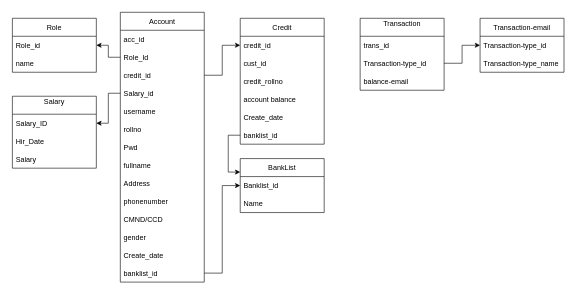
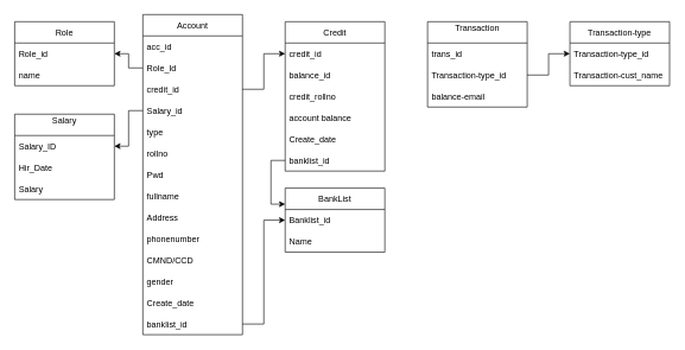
  <mxCell id="0" />
  <mxCell id="1" parent="0" />
  <mxCell id="2" value="Role" style="swimlane;fontStyle=0;childLayout=stackLayout;horizontal=1;startSize=30;horizontalStack=0;resizeParent=1;resizeParentMax=0;resizeLast=0;collapsible=1;marginBottom=0;" vertex="1" parent="1"><mxGeometry x="20" y="30" width="140" height="90" as="geometry" /></mxCell>
  <mxCell id="3" value="Role_id" style="text;strokeColor=none;fillColor=none;align=left;verticalAlign=middle;spacingLeft=4;spacingRight=4;overflow=hidden;points=[[0,0.5],[1,0.5]];portConstraint=eastwest;rotatable=0;" vertex="1" parent="2"><mxGeometry y="30" width="140" height="30" as="geometry" /></mxCell>
  <mxCell id="4" value="name" style="text;strokeColor=none;fillColor=none;align=left;verticalAlign=middle;spacingLeft=4;spacingRight=4;overflow=hidden;points=[[0,0.5],[1,0.5]];portConstraint=eastwest;rotatable=0;" vertex="1" parent="2"><mxGeometry y="60" width="140" height="30" as="geometry" /></mxCell>
  <mxCell id="5" value="Account" style="swimlane;fontStyle=0;childLayout=stackLayout;horizontal=1;startSize=30;horizontalStack=0;resizeParent=1;resizeParentMax=0;resizeLast=0;collapsible=1;marginBottom=0;" vertex="1" parent="1"><mxGeometry x="200" y="20" width="140" height="450" as="geometry" /></mxCell>
  <mxCell id="6" value="acc_id" style="text;strokeColor=none;fillColor=none;align=left;verticalAlign=middle;spacingLeft=4;spacingRight=4;overflow=hidden;points=[[0,0.5],[1,0.5]];portConstraint=eastwest;rotatable=0;" vertex="1" parent="5"><mxGeometry y="30" width="140" height="30" as="geometry" /></mxCell>
  <mxCell id="7" value="Role_Id" style="text;strokeColor=none;fillColor=none;align=left;verticalAlign=middle;spacingLeft=4;spacingRight=4;overflow=hidden;points=[[0,0.5],[1,0.5]];portConstraint=eastwest;rotatable=0;" vertex="1" parent="5"><mxGeometry y="60" width="140" height="30" as="geometry" /></mxCell>
  <mxCell id="8" value="credit_id" style="text;strokeColor=none;fillColor=none;align=left;verticalAlign=middle;spacingLeft=4;spacingRight=4;overflow=hidden;points=[[0,0.5],[1,0.5]];portConstraint=eastwest;rotatable=0;" vertex="1" parent="5"><mxGeometry y="90" width="140" height="30" as="geometry" /></mxCell>
  <mxCell id="9" value="Salary_id" style="text;strokeColor=none;fillColor=none;align=left;verticalAlign=middle;spacingLeft=4;spacingRight=4;overflow=hidden;points=[[0,0.5],[1,0.5]];portConstraint=eastwest;rotatable=0;" vertex="1" parent="5"><mxGeometry y="120" width="140" height="30" as="geometry" /></mxCell>
- <mxCell id="10" value="username" style="text;strokeColor=none;fillColor=none;align=left;verticalAlign=middle;spacingLeft=4;spacingRight=4;overflow=hidden;points=[[0,0.5],[1,0.5]];portConstraint=eastwest;rotatable=0;" vertex="1" parent="5"><mxGeometry y="150" width="140" height="30" as="geometry" /></mxCell>
+ <mxCell id="10" value="type" style="text;strokeColor=none;fillColor=none;align=left;verticalAlign=middle;spacingLeft=4;spacingRight=4;overflow=hidden;points=[[0,0.5],[1,0.5]];portConstraint=eastwest;rotatable=0;" vertex="1" parent="5"><mxGeometry y="150" width="140" height="30" as="geometry" /></mxCell>
  <mxCell id="11" value="rollno" style="text;strokeColor=none;fillColor=none;align=left;verticalAlign=middle;spacingLeft=4;spacingRight=4;overflow=hidden;points=[[0,0.5],[1,0.5]];portConstraint=eastwest;rotatable=0;" vertex="1" parent="5"><mxGeometry y="180" width="140" height="30" as="geometry" /></mxCell>
  <mxCell id="12" value="Pwd" style="text;strokeColor=none;fillColor=none;align=left;verticalAlign=middle;spacingLeft=4;spacingRight=4;overflow=hidden;points=[[0,0.5],[1,0.5]];portConstraint=eastwest;rotatable=0;" vertex="1" parent="5"><mxGeometry y="210" width="140" height="30" as="geometry" /></mxCell>
  <mxCell id="13" value="fullname" style="text;strokeColor=none;fillColor=none;align=left;verticalAlign=middle;spacingLeft=4;spacingRight=4;overflow=hidden;points=[[0,0.5],[1,0.5]];portConstraint=eastwest;rotatable=0;" vertex="1" parent="5"><mxGeometry y="240" width="140" height="30" as="geometry" /></mxCell>
  <mxCell id="14" value="Address" style="text;strokeColor=none;fillColor=none;align=left;verticalAlign=middle;spacingLeft=4;spacingRight=4;overflow=hidden;points=[[0,0.5],[1,0.5]];portConstraint=eastwest;rotatable=0;" vertex="1" parent="5"><mxGeometry y="270" width="140" height="30" as="geometry" /></mxCell>
  <mxCell id="15" value="phonenumber" style="text;strokeColor=none;fillColor=none;align=left;verticalAlign=middle;spacingLeft=4;spacingRight=4;overflow=hidden;points=[[0,0.5],[1,0.5]];portConstraint=eastwest;rotatable=0;" vertex="1" parent="5"><mxGeometry y="300" width="140" height="30" as="geometry" /></mxCell>
  <mxCell id="16" value="CMND/CCD" style="text;strokeColor=none;fillColor=none;align=left;verticalAlign=middle;spacingLeft=4;spacingRight=4;overflow=hidden;points=[[0,0.5],[1,0.5]];portConstraint=eastwest;rotatable=0;" vertex="1" parent="5"><mxGeometry y="330" width="140" height="30" as="geometry" /></mxCell>
  <mxCell id="17" value="gender" style="text;strokeColor=none;fillColor=none;align=left;verticalAlign=middle;spacingLeft=4;spacingRight=4;overflow=hidden;points=[[0,0.5],[1,0.5]];portConstraint=eastwest;rotatable=0;" vertex="1" parent="5"><mxGeometry y="360" width="140" height="30" as="geometry" /></mxCell>
  <mxCell id="18" value="Create_date" style="text;strokeColor=none;fillColor=none;align=left;verticalAlign=middle;spacingLeft=4;spacingRight=4;overflow=hidden;points=[[0,0.5],[1,0.5]];portConstraint=eastwest;rotatable=0;" vertex="1" parent="5"><mxGeometry y="390" width="140" height="30" as="geometry" /></mxCell>
  <mxCell id="19" value="banklist_id" style="text;strokeColor=none;fillColor=none;align=left;verticalAlign=middle;spacingLeft=4;spacingRight=4;overflow=hidden;points=[[0,0.5],[1,0.5]];portConstraint=eastwest;rotatable=0;" vertex="1" parent="5"><mxGeometry y="420" width="140" height="30" as="geometry" /></mxCell>
  <mxCell id="20" value="Transaction&#10;" style="swimlane;fontStyle=0;childLayout=stackLayout;horizontal=1;startSize=30;horizontalStack=0;resizeParent=1;resizeParentMax=0;resizeLast=0;collapsible=1;marginBottom=0;" vertex="1" parent="1"><mxGeometry x="600" y="30" width="140" height="120" as="geometry" /></mxCell>
  <mxCell id="21" value="trans_id" style="text;strokeColor=none;fillColor=none;align=left;verticalAlign=middle;spacingLeft=4;spacingRight=4;overflow=hidden;points=[[0,0.5],[1,0.5]];portConstraint=eastwest;rotatable=0;" vertex="1" parent="20"><mxGeometry y="30" width="140" height="30" as="geometry" /></mxCell>
  <mxCell id="22" value="Transaction-type_id" style="text;strokeColor=none;fillColor=none;align=left;verticalAlign=middle;spacingLeft=4;spacingRight=4;overflow=hidden;points=[[0,0.5],[1,0.5]];portConstraint=eastwest;rotatable=0;" vertex="1" parent="20"><mxGeometry y="60" width="140" height="30" as="geometry" /></mxCell>
  <mxCell id="23" value="balance-email" style="text;strokeColor=none;fillColor=none;align=left;verticalAlign=middle;spacingLeft=4;spacingRight=4;overflow=hidden;points=[[0,0.5],[1,0.5]];portConstraint=eastwest;rotatable=0;" vertex="1" parent="20"><mxGeometry y="90" width="140" height="30" as="geometry" /></mxCell>
- <mxCell id="24" value="Transaction-email" style="swimlane;fontStyle=0;childLayout=stackLayout;horizontal=1;startSize=30;horizontalStack=0;resizeParent=1;resizeParentMax=0;resizeLast=0;collapsible=1;marginBottom=0;" vertex="1" parent="1"><mxGeometry x="800" y="30" width="140" height="90" as="geometry" /></mxCell>
+ <mxCell id="24" value="Transaction-type" style="swimlane;fontStyle=0;childLayout=stackLayout;horizontal=1;startSize=30;horizontalStack=0;resizeParent=1;resizeParentMax=0;resizeLast=0;collapsible=1;marginBottom=0;" vertex="1" parent="1"><mxGeometry x="800" y="30" width="140" height="90" as="geometry" /></mxCell>
  <mxCell id="25" value="Transaction-type_id" style="text;strokeColor=none;fillColor=none;align=left;verticalAlign=middle;spacingLeft=4;spacingRight=4;overflow=hidden;points=[[0,0.5],[1,0.5]];portConstraint=eastwest;rotatable=0;" vertex="1" parent="24"><mxGeometry y="30" width="140" height="30" as="geometry" /></mxCell>
- <mxCell id="26" value="Transaction-type_name" style="text;strokeColor=none;fillColor=none;align=left;verticalAlign=middle;spacingLeft=4;spacingRight=4;overflow=hidden;points=[[0,0.5],[1,0.5]];portConstraint=eastwest;rotatable=0;" vertex="1" parent="24"><mxGeometry y="60" width="140" height="30" as="geometry" /></mxCell>
+ <mxCell id="26" value="Transaction-cust_name" style="text;strokeColor=none;fillColor=none;align=left;verticalAlign=middle;spacingLeft=4;spacingRight=4;overflow=hidden;points=[[0,0.5],[1,0.5]];portConstraint=eastwest;rotatable=0;" vertex="1" parent="24"><mxGeometry y="60" width="140" height="30" as="geometry" /></mxCell>
  <mxCell id="27" value="Salary&#10;" style="swimlane;fontStyle=0;childLayout=stackLayout;horizontal=1;startSize=30;horizontalStack=0;resizeParent=1;resizeParentMax=0;resizeLast=0;collapsible=1;marginBottom=0;" vertex="1" parent="1"><mxGeometry x="20" y="160" width="140" height="120" as="geometry" /></mxCell>
  <mxCell id="28" value="Salary_ID" style="text;strokeColor=none;fillColor=none;align=left;verticalAlign=middle;spacingLeft=4;spacingRight=4;overflow=hidden;points=[[0,0.5],[1,0.5]];portConstraint=eastwest;rotatable=0;" vertex="1" parent="27"><mxGeometry y="30" width="140" height="30" as="geometry" /></mxCell>
  <mxCell id="29" value="Hir_Date" style="text;strokeColor=none;fillColor=none;align=left;verticalAlign=middle;spacingLeft=4;spacingRight=4;overflow=hidden;points=[[0,0.5],[1,0.5]];portConstraint=eastwest;rotatable=0;" vertex="1" parent="27"><mxGeometry y="60" width="140" height="30" as="geometry" /></mxCell>
  <mxCell id="30" value="Salary" style="text;strokeColor=none;fillColor=none;align=left;verticalAlign=middle;spacingLeft=4;spacingRight=4;overflow=hidden;points=[[0,0.5],[1,0.5]];portConstraint=eastwest;rotatable=0;" vertex="1" parent="27"><mxGeometry y="90" width="140" height="30" as="geometry" /></mxCell>
  <mxCell id="31" value="Credit" style="swimlane;fontStyle=0;childLayout=stackLayout;horizontal=1;startSize=30;horizontalStack=0;resizeParent=1;resizeParentMax=0;resizeLast=0;collapsible=1;marginBottom=0;" vertex="1" parent="1"><mxGeometry x="400" y="30" width="140" height="210" as="geometry" /></mxCell>
  <mxCell id="32" value="credit_id" style="text;strokeColor=none;fillColor=none;align=left;verticalAlign=middle;spacingLeft=4;spacingRight=4;overflow=hidden;points=[[0,0.5],[1,0.5]];portConstraint=eastwest;rotatable=0;" vertex="1" parent="31"><mxGeometry y="30" width="140" height="30" as="geometry" /></mxCell>
- <mxCell id="33" value="cust_id" style="text;strokeColor=none;fillColor=none;align=left;verticalAlign=middle;spacingLeft=4;spacingRight=4;overflow=hidden;points=[[0,0.5],[1,0.5]];portConstraint=eastwest;rotatable=0;" vertex="1" parent="31"><mxGeometry y="60" width="140" height="30" as="geometry" /></mxCell>
+ <mxCell id="33" value="balance_id" style="text;strokeColor=none;fillColor=none;align=left;verticalAlign=middle;spacingLeft=4;spacingRight=4;overflow=hidden;points=[[0,0.5],[1,0.5]];portConstraint=eastwest;rotatable=0;" vertex="1" parent="31"><mxGeometry y="60" width="140" height="30" as="geometry" /></mxCell>
  <mxCell id="34" value="credit_rollno" style="text;strokeColor=none;fillColor=none;align=left;verticalAlign=middle;spacingLeft=4;spacingRight=4;overflow=hidden;points=[[0,0.5],[1,0.5]];portConstraint=eastwest;rotatable=0;" vertex="1" parent="31"><mxGeometry y="90" width="140" height="30" as="geometry" /></mxCell>
  <mxCell id="35" value="account balance" style="text;strokeColor=none;fillColor=none;align=left;verticalAlign=middle;spacingLeft=4;spacingRight=4;overflow=hidden;points=[[0,0.5],[1,0.5]];portConstraint=eastwest;rotatable=0;" vertex="1" parent="31"><mxGeometry y="120" width="140" height="30" as="geometry" /></mxCell>
  <mxCell id="36" value="Create_date" style="text;strokeColor=none;fillColor=none;align=left;verticalAlign=middle;spacingLeft=4;spacingRight=4;overflow=hidden;points=[[0,0.5],[1,0.5]];portConstraint=eastwest;rotatable=0;" vertex="1" parent="31"><mxGeometry y="150" width="140" height="30" as="geometry" /></mxCell>
  <mxCell id="37" value="banklist_id" style="text;strokeColor=none;fillColor=none;align=left;verticalAlign=middle;spacingLeft=4;spacingRight=4;overflow=hidden;points=[[0,0.5],[1,0.5]];portConstraint=eastwest;rotatable=0;" vertex="1" parent="31"><mxGeometry y="180" width="140" height="30" as="geometry" /></mxCell>
  <mxCell id="38" style="edgeStyle=orthogonalEdgeStyle;rounded=0;orthogonalLoop=1;jettySize=auto;html=1;entryX=1;entryY=0.5;entryDx=0;entryDy=0;" edge="1" parent="1" source="7" target="3"><mxGeometry relative="1" as="geometry" /></mxCell>
  <mxCell id="39" style="edgeStyle=orthogonalEdgeStyle;rounded=0;orthogonalLoop=1;jettySize=auto;html=1;exitX=1;exitY=0.5;exitDx=0;exitDy=0;" edge="1" parent="1" source="22" target="25"><mxGeometry relative="1" as="geometry" /></mxCell>
  <mxCell id="40" style="edgeStyle=orthogonalEdgeStyle;rounded=0;orthogonalLoop=1;jettySize=auto;html=1;entryX=1;entryY=0.5;entryDx=0;entryDy=0;" edge="1" parent="1" source="9" target="28"><mxGeometry relative="1" as="geometry" /></mxCell>
  <mxCell id="41" style="edgeStyle=orthogonalEdgeStyle;rounded=0;orthogonalLoop=1;jettySize=auto;html=1;entryX=0;entryY=0.5;entryDx=0;entryDy=0;" edge="1" parent="1" source="8" target="32"><mxGeometry relative="1" as="geometry" /></mxCell>
  <mxCell id="42" value="BankList" style="swimlane;fontStyle=0;childLayout=stackLayout;horizontal=1;startSize=30;horizontalStack=0;resizeParent=1;resizeParentMax=0;resizeLast=0;collapsible=1;marginBottom=0;" vertex="1" parent="1"><mxGeometry x="400" y="264" width="140" height="90" as="geometry" /></mxCell>
  <mxCell id="43" value="Banklist_id" style="text;strokeColor=none;fillColor=none;align=left;verticalAlign=middle;spacingLeft=4;spacingRight=4;overflow=hidden;points=[[0,0.5],[1,0.5]];portConstraint=eastwest;rotatable=0;" vertex="1" parent="42"><mxGeometry y="30" width="140" height="30" as="geometry" /></mxCell>
  <mxCell id="44" value="Name" style="text;strokeColor=none;fillColor=none;align=left;verticalAlign=middle;spacingLeft=4;spacingRight=4;overflow=hidden;points=[[0,0.5],[1,0.5]];portConstraint=eastwest;rotatable=0;" vertex="1" parent="42"><mxGeometry y="60" width="140" height="30" as="geometry" /></mxCell>
  <mxCell id="45" style="edgeStyle=orthogonalEdgeStyle;rounded=0;orthogonalLoop=1;jettySize=auto;html=1;entryX=0;entryY=0.5;entryDx=0;entryDy=0;" edge="1" parent="1" source="19" target="43"><mxGeometry relative="1" as="geometry" /></mxCell>
  <mxCell id="46" style="edgeStyle=orthogonalEdgeStyle;rounded=0;orthogonalLoop=1;jettySize=auto;html=1;entryX=0;entryY=0.25;entryDx=0;entryDy=0;" edge="1" parent="1" source="37" target="42"><mxGeometry relative="1" as="geometry" /></mxCell>
